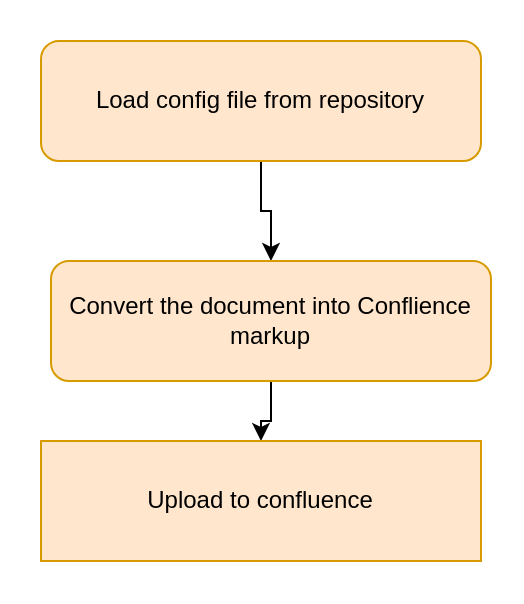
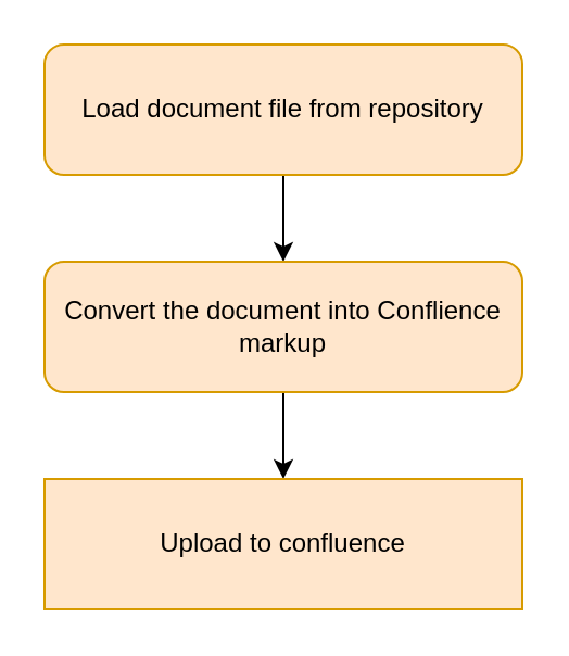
  <mxCell id="0" />
  <mxCell id="1" parent="0" />
  <mxCell id="2" style="edgeStyle=orthogonalEdgeStyle;rounded=0;orthogonalLoop=1;jettySize=auto;html=1;entryX=0.5;entryY=0;entryDx=0;entryDy=0;" parent="1" source="3" target="5" edge="1"><mxGeometry relative="1" as="geometry" /></mxCell>
- <mxCell id="3" value="Load config file from repository" style="rounded=1;whiteSpace=wrap;html=1;fillColor=#ffe6cc;strokeColor=#d79b00;" parent="1" vertex="1"><mxGeometry x="20" y="20" width="220" height="60" as="geometry" /></mxCell>
+ <mxCell id="3" value="Load document file from repository" style="rounded=1;whiteSpace=wrap;html=1;fillColor=#ffe6cc;strokeColor=#d79b00;" parent="1" vertex="1"><mxGeometry x="20" y="20" width="220" height="60" as="geometry" /></mxCell>
  <mxCell id="4" style="edgeStyle=orthogonalEdgeStyle;rounded=0;orthogonalLoop=1;jettySize=auto;html=1;entryX=0.5;entryY=0;entryDx=0;entryDy=0;" parent="1" source="5" target="6" edge="1"><mxGeometry relative="1" as="geometry" /></mxCell>
- <mxCell id="5" value="Convert the document into Conflience markup" style="rounded=1;whiteSpace=wrap;html=1;fillColor=#ffe6cc;strokeColor=#d79b00;" parent="1" vertex="1"><mxGeometry x="25" y="130" width="220" height="60" as="geometry" /></mxCell>
+ <mxCell id="5" value="Convert the document into Conflience markup" style="rounded=1;whiteSpace=wrap;html=1;fillColor=#ffe6cc;strokeColor=#d79b00;" parent="1" vertex="1"><mxGeometry x="20" y="120" width="220" height="60" as="geometry" /></mxCell>
  <mxCell id="6" value="Upload to confluence" style="whiteSpace=wrap;html=1;fillColor=#ffe6cc;strokeColor=#d79b00;rounded=0;" parent="1" vertex="1"><mxGeometry x="20" y="220" width="220" height="60" as="geometry" /></mxCell>
